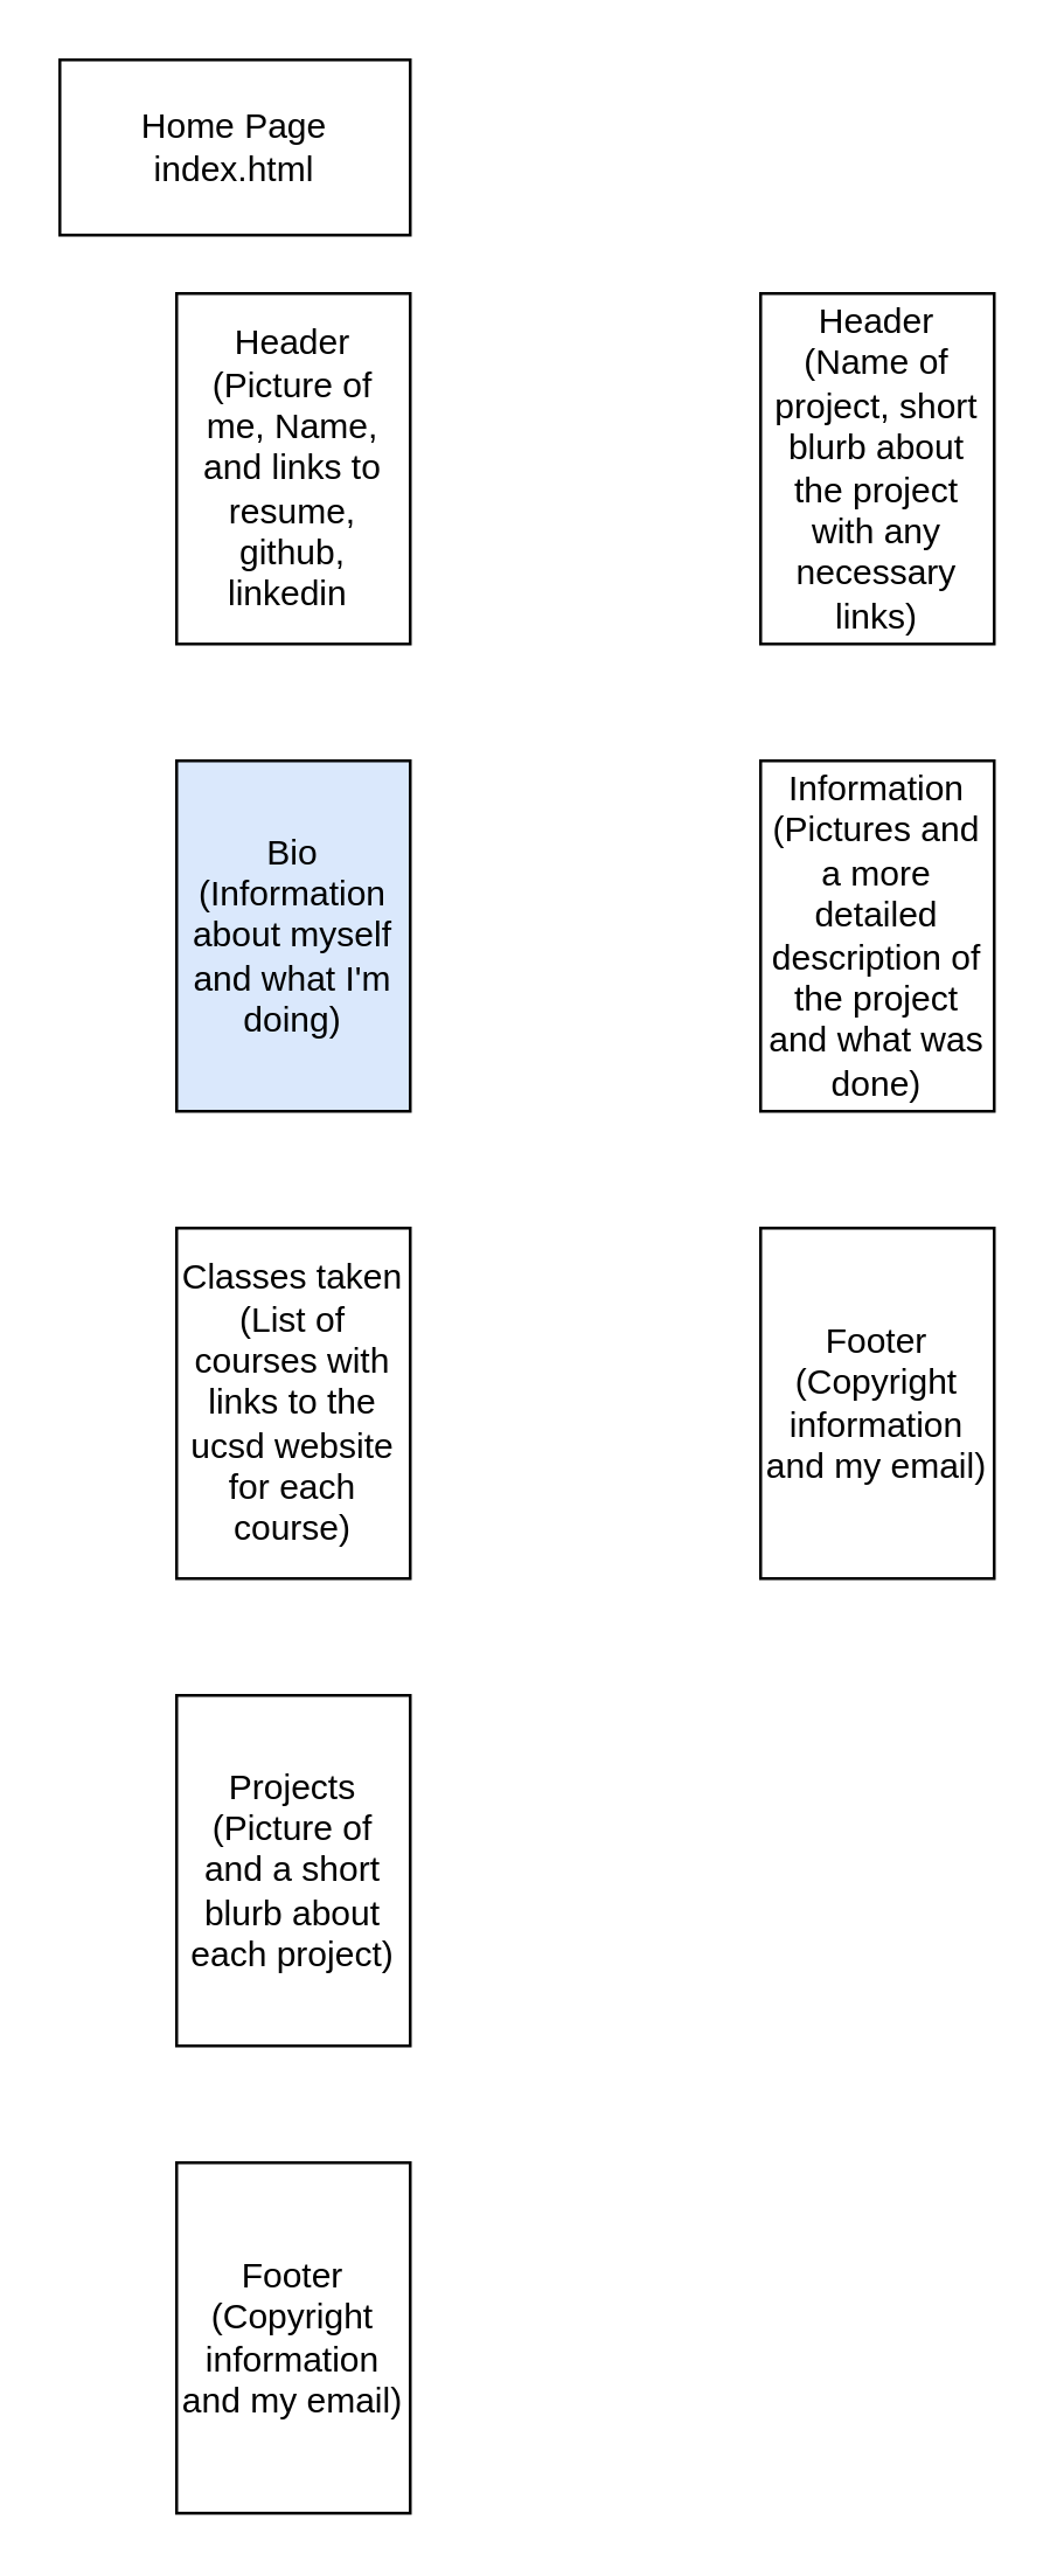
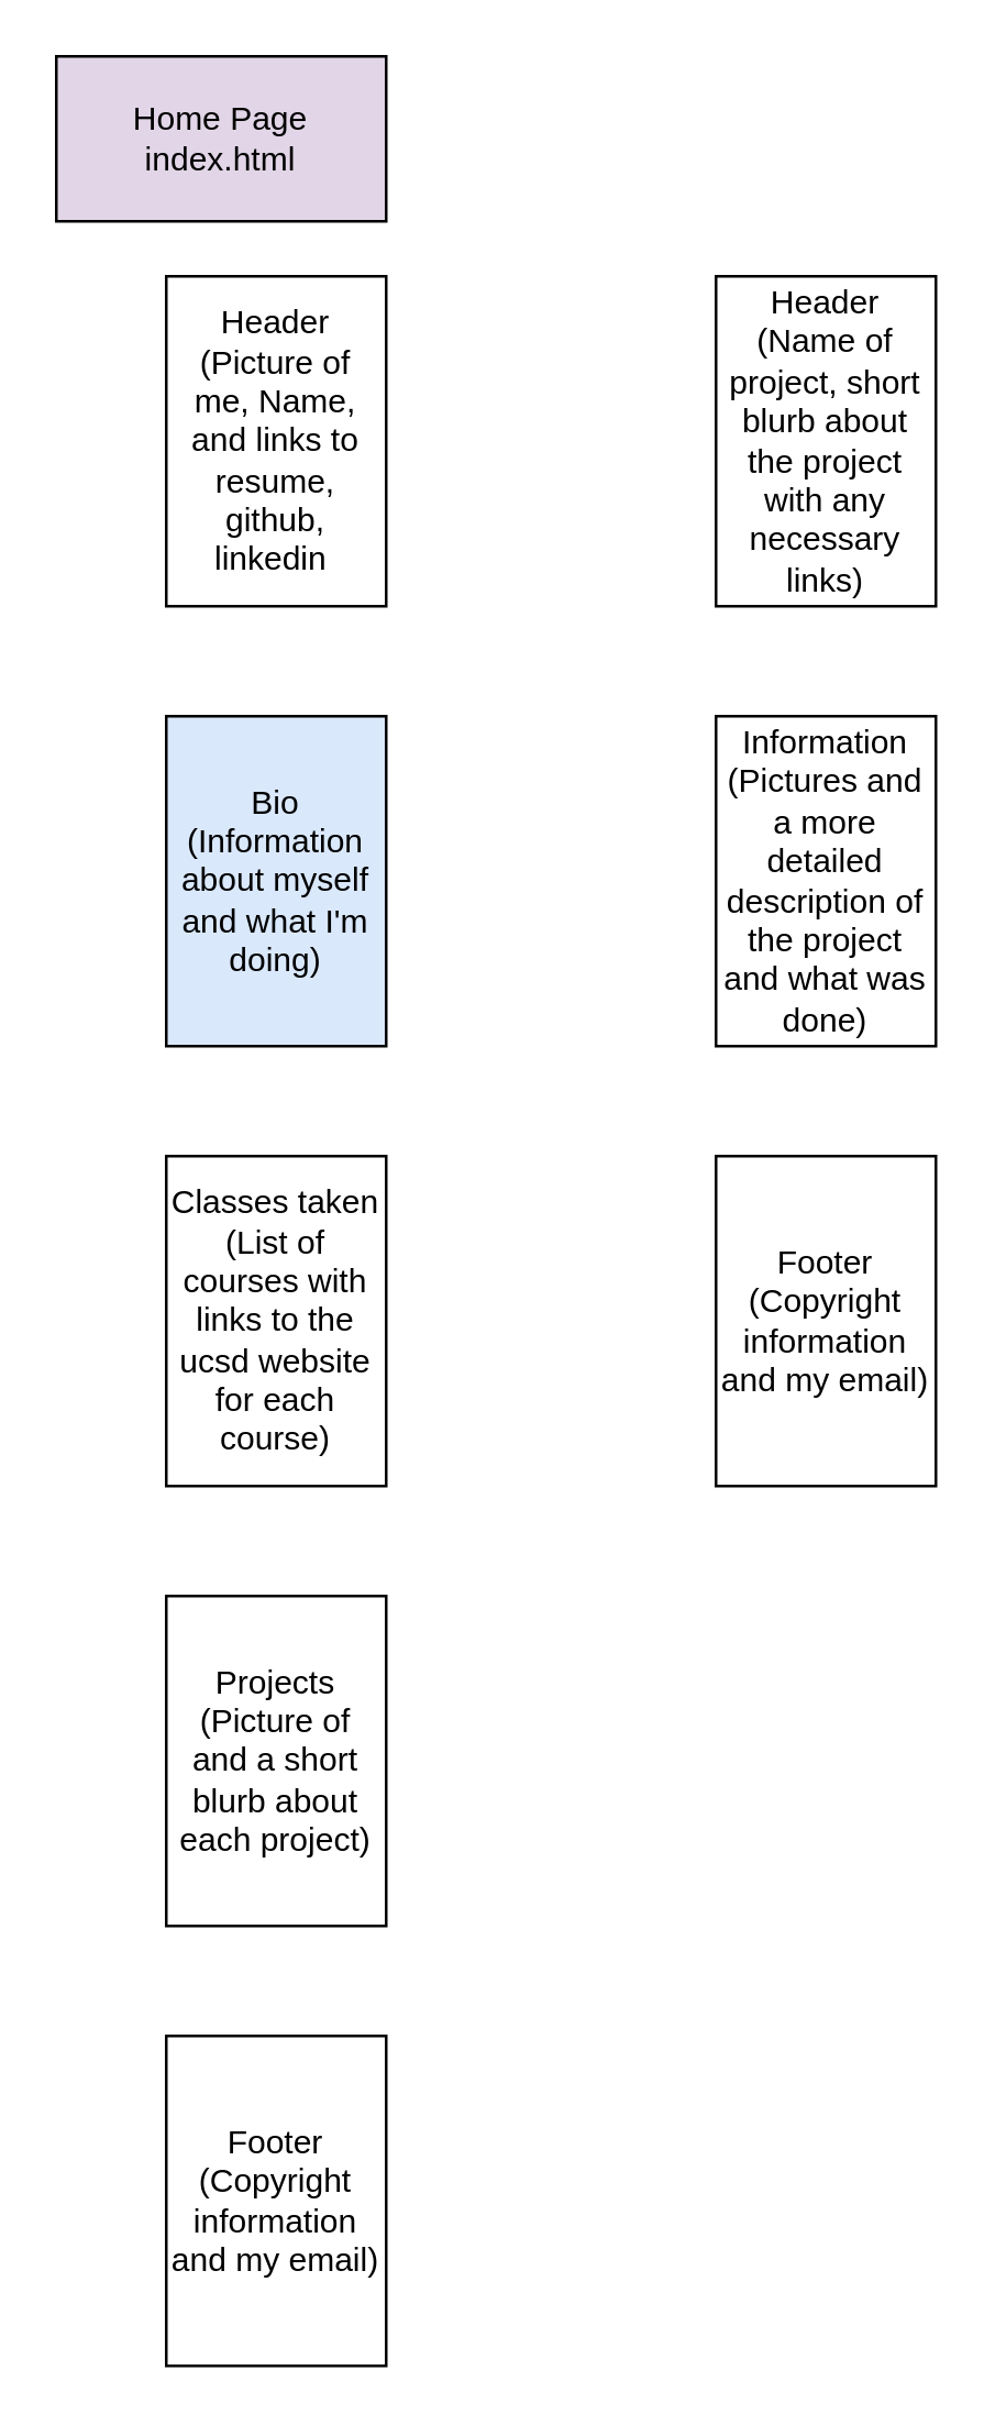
  <mxCell id="0" />
  <mxCell id="1" parent="0" />
- <mxCell id="2" value="Home Page&lt;br&gt;index.html&lt;br&gt;" style="rounded=0;whiteSpace=wrap;html=1;" parent="1" vertex="1"><mxGeometry x="20" y="20" width="120" height="60" as="geometry" /></mxCell>
+ <mxCell id="2" value="Home Page&lt;br&gt;index.html&lt;br&gt;" style="rounded=0;whiteSpace=wrap;html=1;fillColor=#e1d5e7;" parent="1" vertex="1"><mxGeometry x="20" y="20" width="120" height="60" as="geometry" /></mxCell>
  <mxCell id="3" value="Header&lt;br&gt;(Picture of me, Name, and links to resume, github, linkedin&amp;nbsp;" style="rounded=0;whiteSpace=wrap;html=1;" parent="1" vertex="1"><mxGeometry x="60" y="100" width="80" height="120" as="geometry" /></mxCell>
  <mxCell id="4" value="Bio&lt;br&gt;(Information about myself and what I'm doing)" style="rounded=0;whiteSpace=wrap;html=1;fillColor=#dae8fc;" vertex="1" parent="1"><mxGeometry x="60" y="260" width="80" height="120" as="geometry" /></mxCell>
  <mxCell id="5" value="Classes taken&lt;br&gt;(List of courses with links to the ucsd website for each course)" style="rounded=0;whiteSpace=wrap;html=1;" vertex="1" parent="1"><mxGeometry x="60" y="420" width="80" height="120" as="geometry" /></mxCell>
  <mxCell id="6" value="Projects&lt;br&gt;(Picture of and a short blurb about each project)" style="rounded=0;whiteSpace=wrap;html=1;" vertex="1" parent="1"><mxGeometry x="60" y="580" width="80" height="120" as="geometry" /></mxCell>
  <mxCell id="7" value="Footer&lt;br&gt;(Copyright information and my email)" style="rounded=0;whiteSpace=wrap;html=1;" vertex="1" parent="1"><mxGeometry x="60" y="740" width="80" height="120" as="geometry" /></mxCell>
  <mxCell id="8" value="Header&lt;br&gt;(Name of project, short blurb about the project with any necessary links)" style="rounded=0;whiteSpace=wrap;html=1;" vertex="1" parent="1"><mxGeometry x="260" y="100" width="80" height="120" as="geometry" /></mxCell>
  <mxCell id="9" value="Information&lt;br&gt;(Pictures and a more detailed description of the project and what was done)" style="rounded=0;whiteSpace=wrap;html=1;" vertex="1" parent="1"><mxGeometry x="260" y="260" width="80" height="120" as="geometry" /></mxCell>
  <mxCell id="10" value="Footer&lt;br&gt;(Copyright information and my email)" style="rounded=0;whiteSpace=wrap;html=1;" vertex="1" parent="1"><mxGeometry x="260" y="420" width="80" height="120" as="geometry" /></mxCell>
